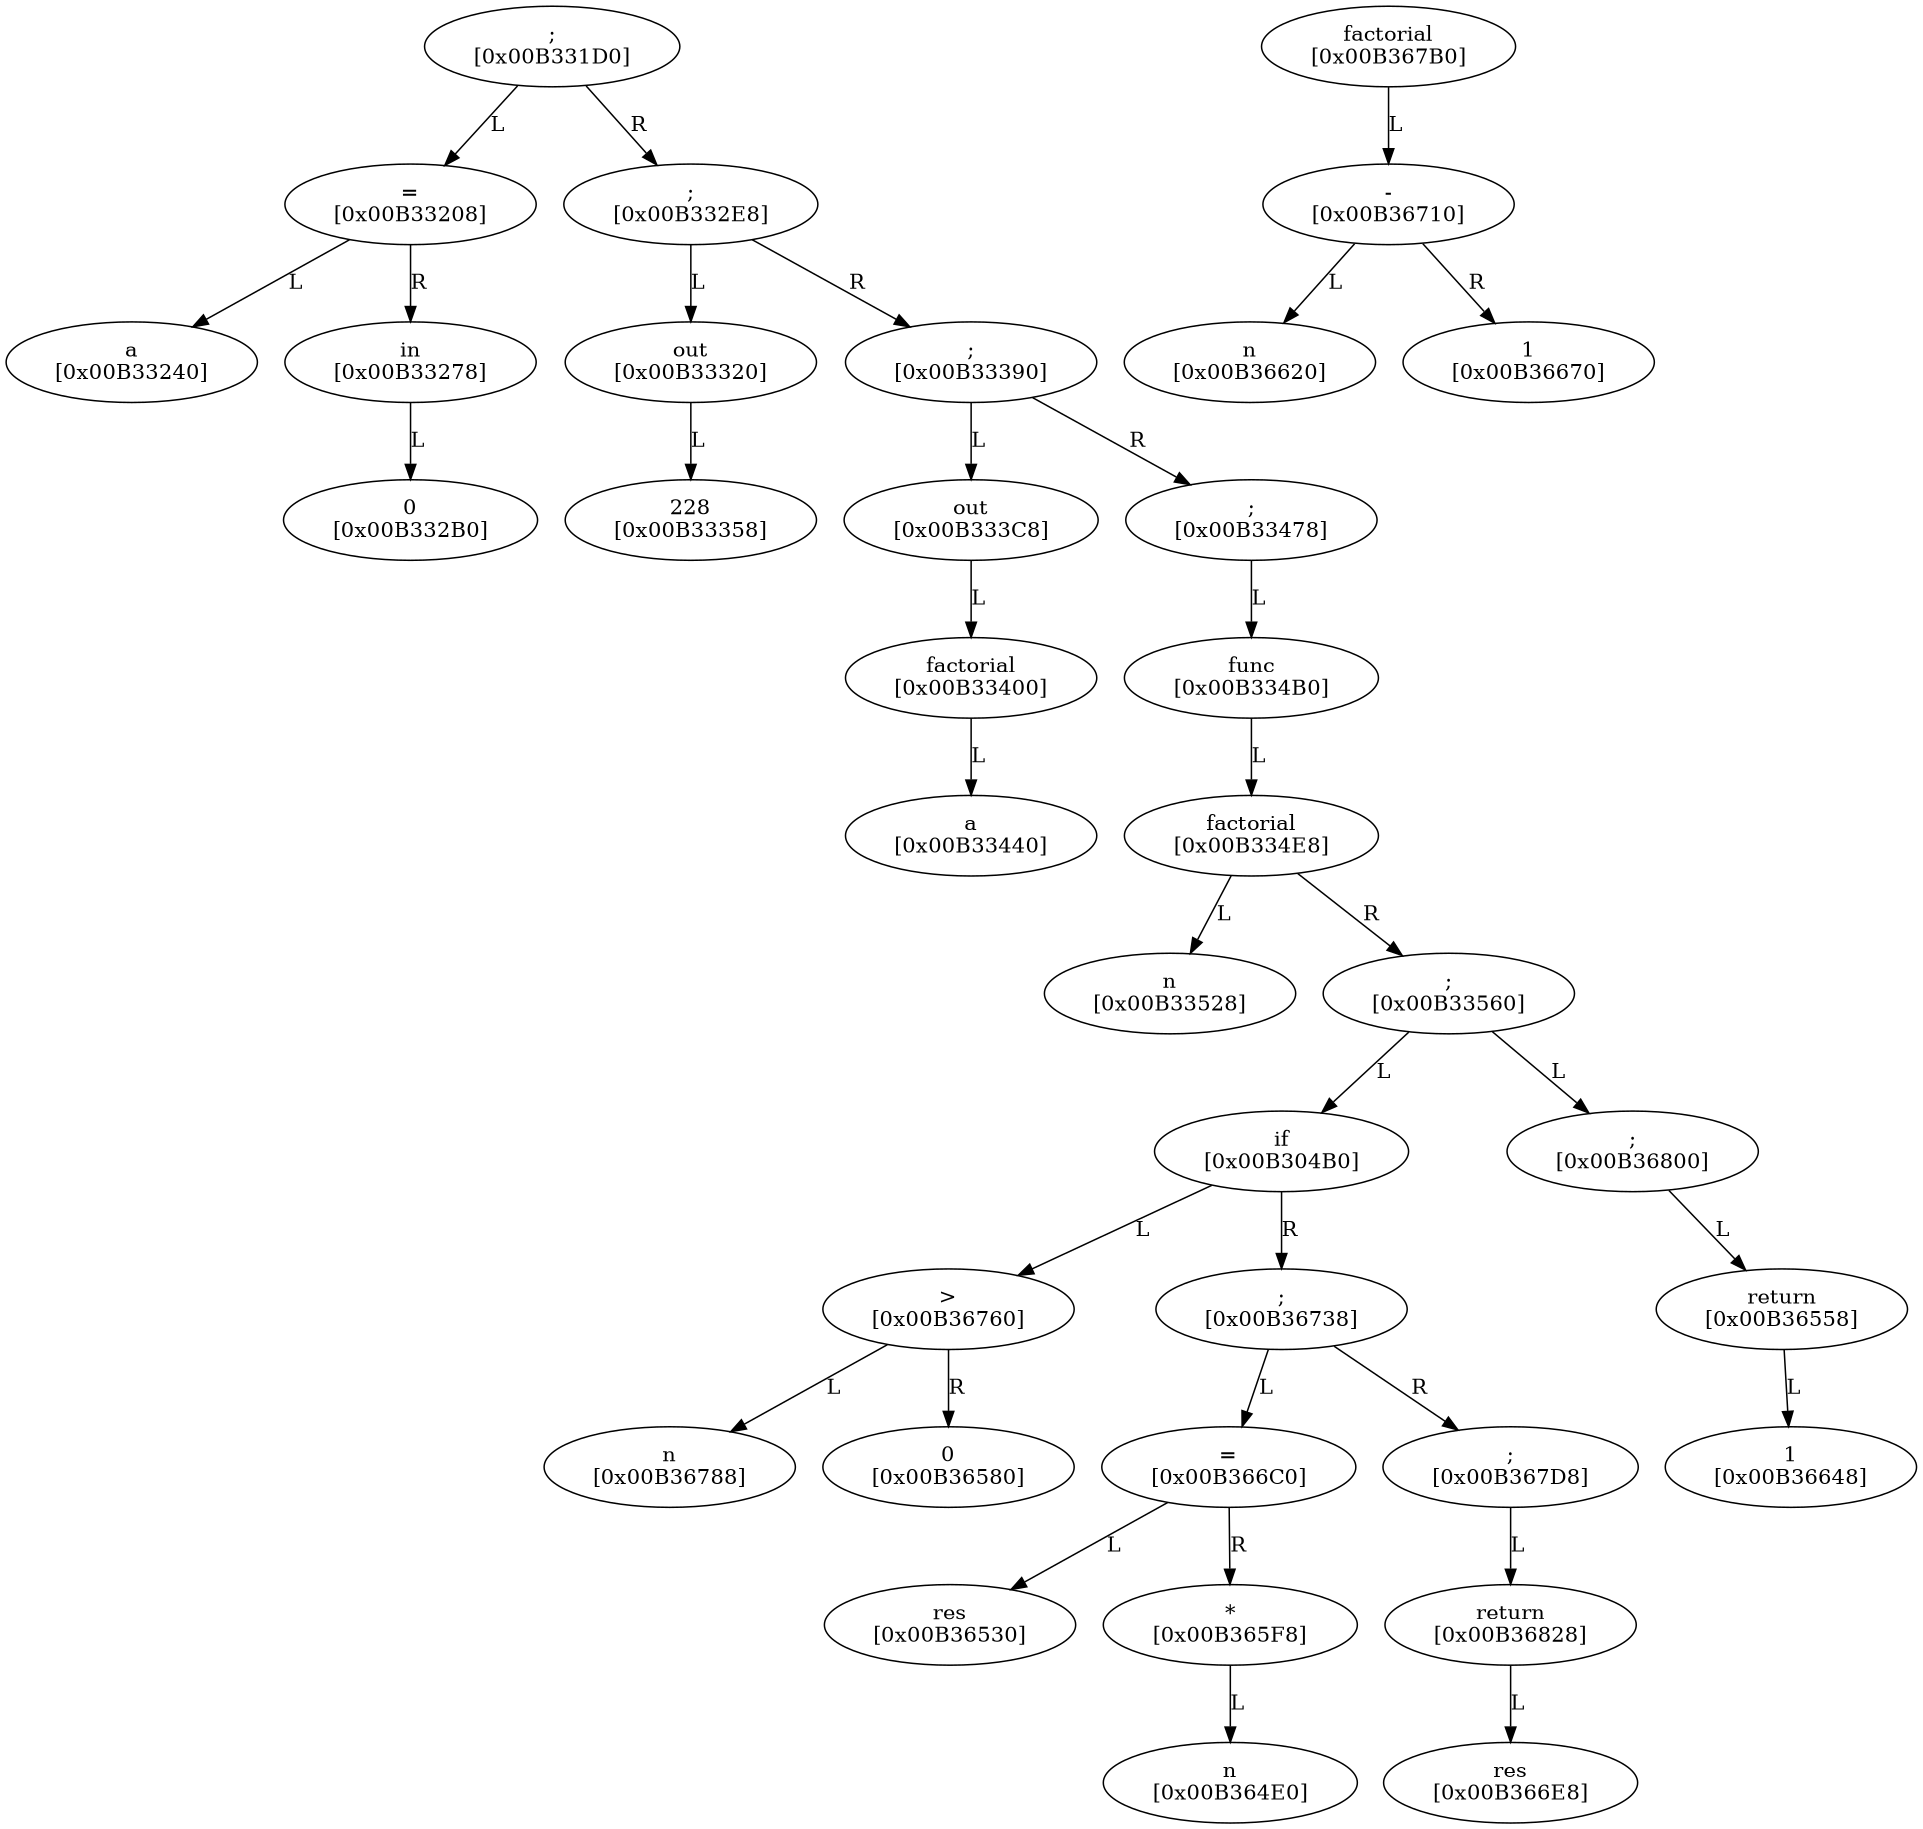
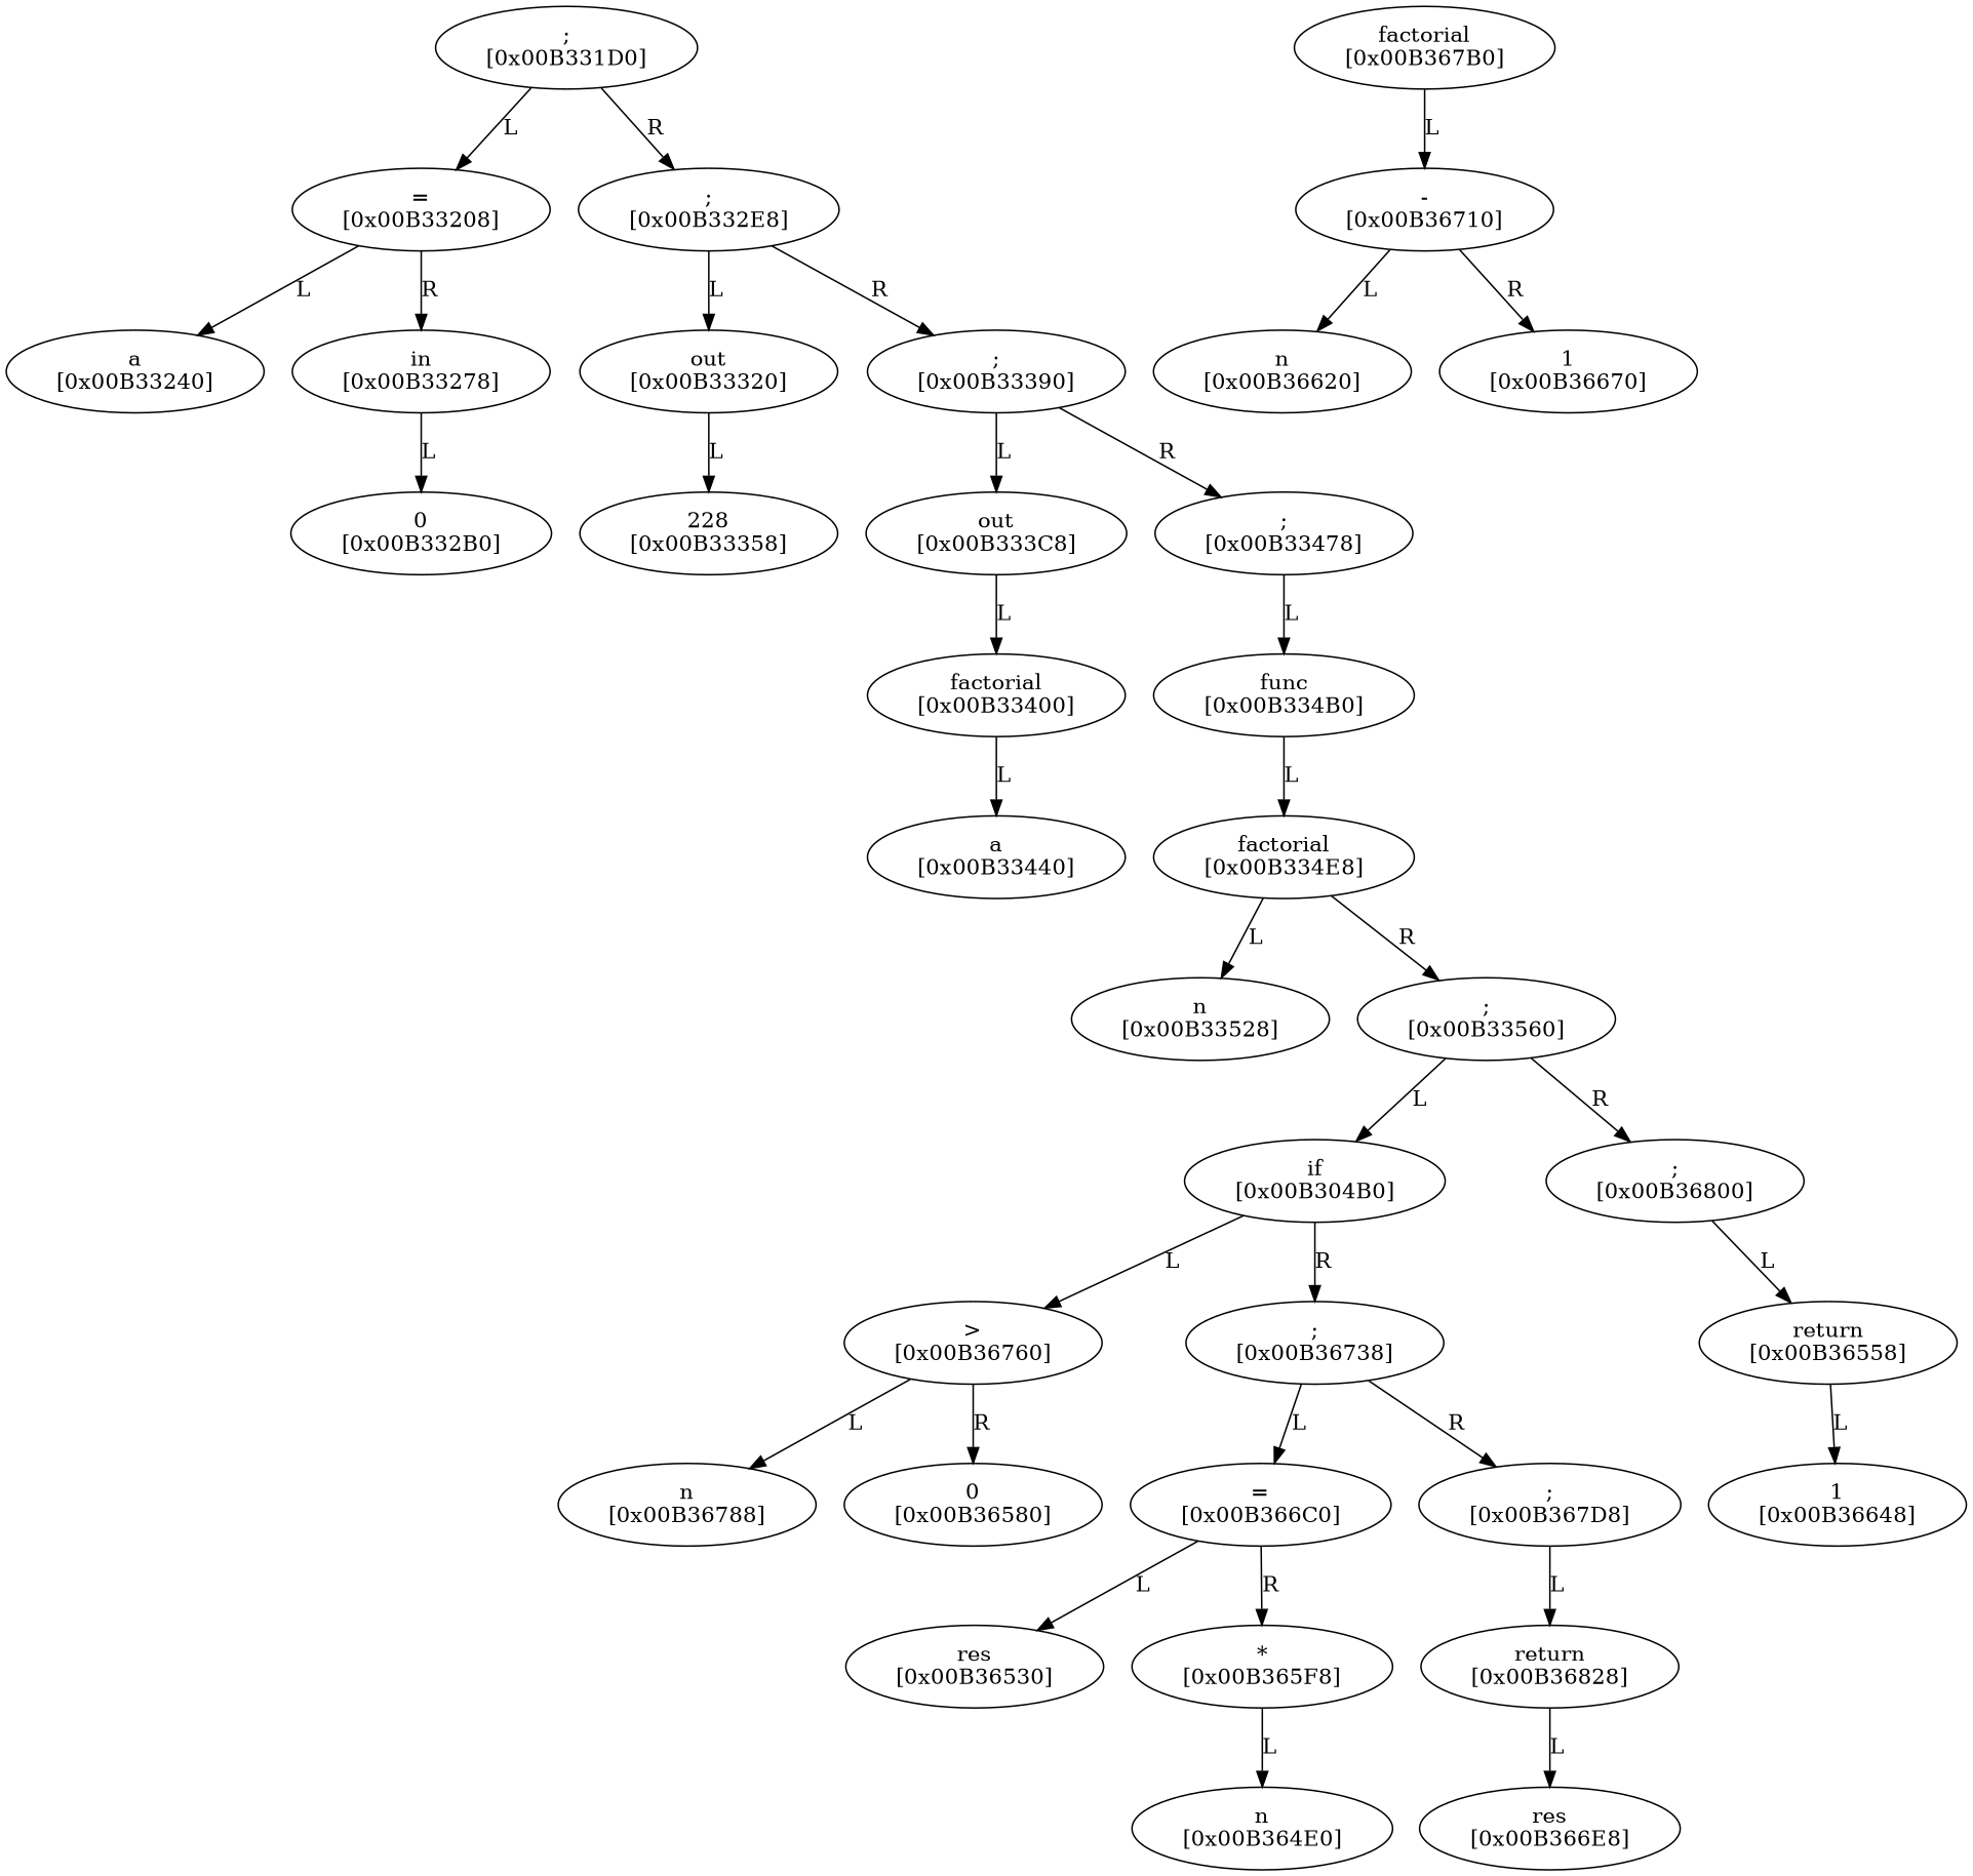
  digraph {
    ";\n[0x00B331D0]"
    "=\n[0x00B33208]"
    ";\n[0x00B332E8]"
    "a\n[0x00B33240]"
    "in\n[0x00B33278]"
    "out\n[0x00B33320]"
    ";\n[0x00B33390]"
    "0\n[0x00B332B0]"
    "228\n[0x00B33358]"
    "out\n[0x00B333C8]"
    ";\n[0x00B33478]"
    "factorial\n[0x00B33400]"
    "func\n[0x00B334B0]"
    "a\n[0x00B33440]"
    "factorial\n[0x00B334E8]"
    "n\n[0x00B33528]"
    ";\n[0x00B33560]"
    "if\n[0x00B304B0]"
    ";\n[0x00B36800]"
    ">\n[0x00B36760]"
    ";\n[0x00B36738]"
    "return\n[0x00B36558]"
    "n\n[0x00B36788]"
    "0\n[0x00B36580]"
    "=\n[0x00B366C0]"
    ";\n[0x00B367D8]"
    "1\n[0x00B36648]"
    "res\n[0x00B36530]"
    "*\n[0x00B365F8]"
    "return\n[0x00B36828]"
    "n\n[0x00B364E0]"
    "res\n[0x00B366E8]"
    "factorial\n[0x00B367B0]"
    "-\n[0x00B36710]"
    "n\n[0x00B36620]"
    "1\n[0x00B36670]"
    ";\n[0x00B331D0]" -> "=\n[0x00B33208]" [label=L]
    ";\n[0x00B331D0]" -> ";\n[0x00B332E8]" [label=R]
    "=\n[0x00B33208]" -> "a\n[0x00B33240]" [label=L]
    "=\n[0x00B33208]" -> "in\n[0x00B33278]" [label=R]
    ";\n[0x00B332E8]" -> "out\n[0x00B33320]" [label=L]
    ";\n[0x00B332E8]" -> ";\n[0x00B33390]" [label=R]
    "in\n[0x00B33278]" -> "0\n[0x00B332B0]" [label=L]
    "out\n[0x00B33320]" -> "228\n[0x00B33358]" [label=L]
    ";\n[0x00B33390]" -> "out\n[0x00B333C8]" [label=L]
    ";\n[0x00B33390]" -> ";\n[0x00B33478]" [label=R]
    "out\n[0x00B333C8]" -> "factorial\n[0x00B33400]" [label=L]
    ";\n[0x00B33478]" -> "func\n[0x00B334B0]" [label=L]
    "factorial\n[0x00B33400]" -> "a\n[0x00B33440]" [label=L]
    "func\n[0x00B334B0]" -> "factorial\n[0x00B334E8]" [label=L]
    "factorial\n[0x00B334E8]" -> "n\n[0x00B33528]" [label=L]
    "factorial\n[0x00B334E8]" -> ";\n[0x00B33560]" [label=R]
    ";\n[0x00B33560]" -> "if\n[0x00B304B0]" [label=L]
-   ";\n[0x00B33560]" -> ";\n[0x00B36800]" [label=L]
+   ";\n[0x00B33560]" -> ";\n[0x00B36800]" [label=R]
    "if\n[0x00B304B0]" -> ">\n[0x00B36760]" [label=L]
    "if\n[0x00B304B0]" -> ";\n[0x00B36738]" [label=R]
    ";\n[0x00B36800]" -> "return\n[0x00B36558]" [label=L]
    ">\n[0x00B36760]" -> "n\n[0x00B36788]" [label=L]
    ">\n[0x00B36760]" -> "0\n[0x00B36580]" [label=R]
    ";\n[0x00B36738]" -> "=\n[0x00B366C0]" [label=L]
    ";\n[0x00B36738]" -> ";\n[0x00B367D8]" [label=R]
    "return\n[0x00B36558]" -> "1\n[0x00B36648]" [label=L]
    "=\n[0x00B366C0]" -> "res\n[0x00B36530]" [label=L]
    "=\n[0x00B366C0]" -> "*\n[0x00B365F8]" [label=R]
    ";\n[0x00B367D8]" -> "return\n[0x00B36828]" [label=L]
    "*\n[0x00B365F8]" -> "n\n[0x00B364E0]" [label=L]
    "return\n[0x00B36828]" -> "res\n[0x00B366E8]" [label=L]
    "factorial\n[0x00B367B0]" -> "-\n[0x00B36710]" [label=L]
    "-\n[0x00B36710]" -> "n\n[0x00B36620]" [label=L]
    "-\n[0x00B36710]" -> "1\n[0x00B36670]" [label=R]
  }
